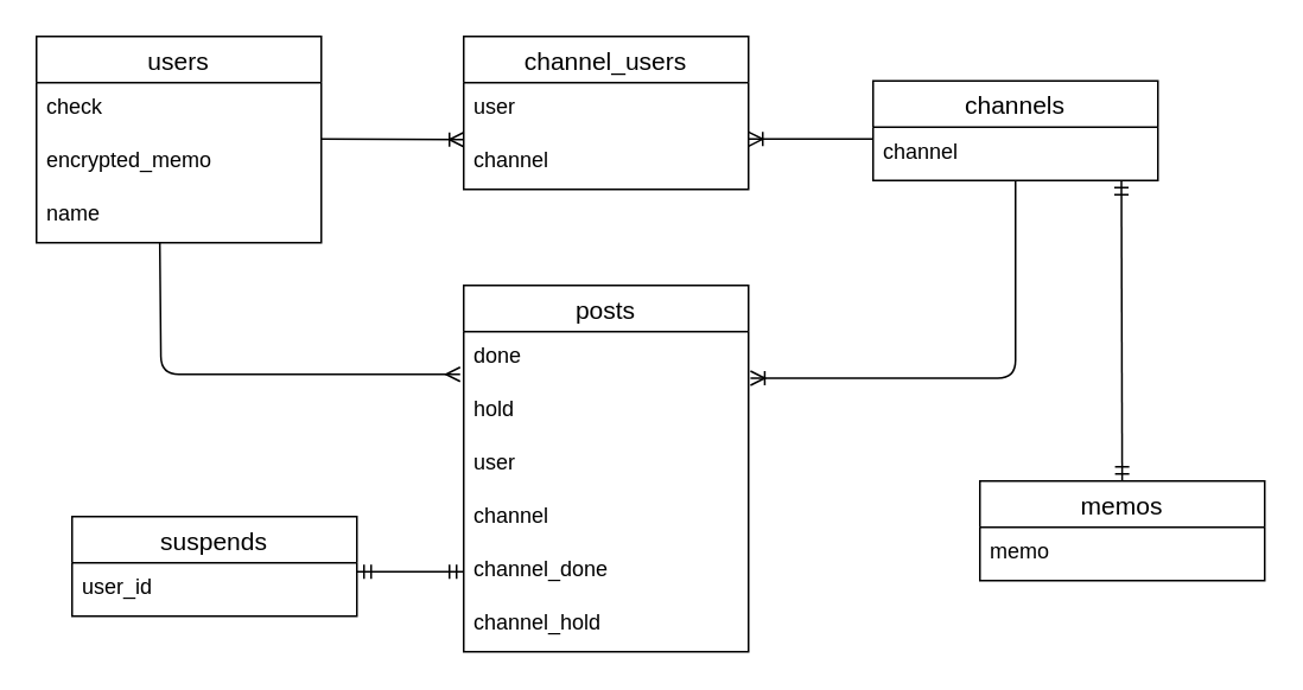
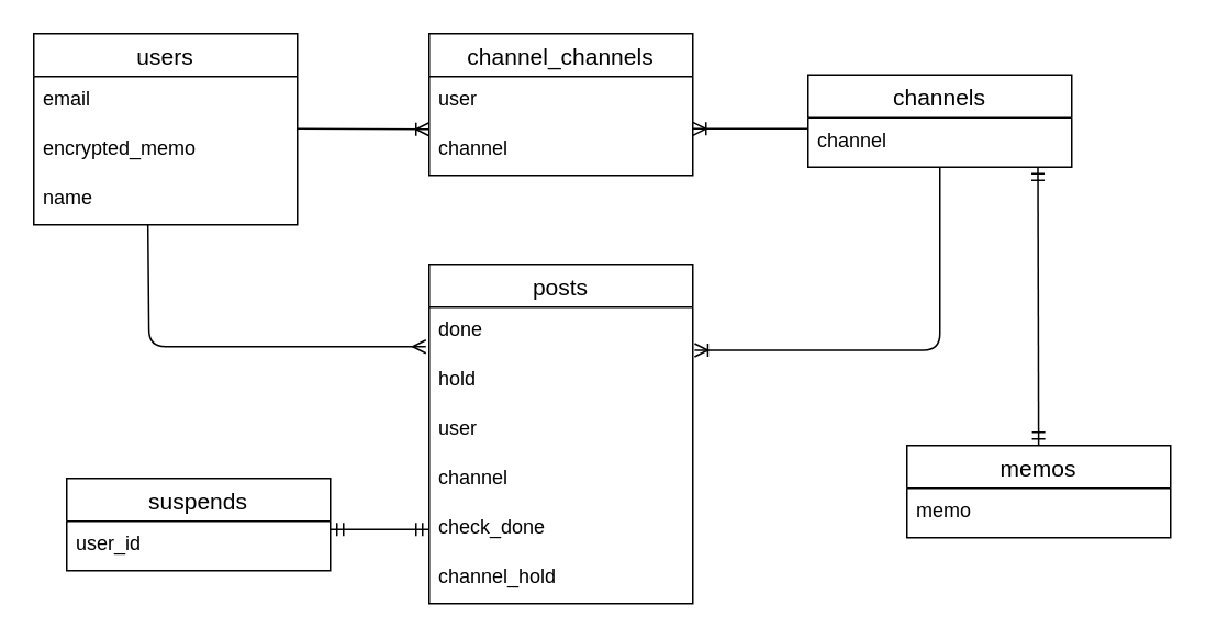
  <mxCell id="0" />
  <mxCell id="1" parent="0" />
  <mxCell id="2" value="users" style="swimlane;fontStyle=0;childLayout=stackLayout;horizontal=1;startSize=26;horizontalStack=0;resizeParent=1;resizeParentMax=0;resizeLast=0;collapsible=1;marginBottom=0;align=center;fontSize=14;" parent="1" vertex="1"><mxGeometry x="20" y="20" width="160" height="116" as="geometry" /></mxCell>
- <mxCell id="3" value="check" style="text;strokeColor=none;fillColor=none;spacingLeft=4;spacingRight=4;overflow=hidden;rotatable=0;points=[[0,0.5],[1,0.5]];portConstraint=eastwest;fontSize=12;" parent="2" vertex="1"><mxGeometry y="26" width="160" height="30" as="geometry" /></mxCell>
+ <mxCell id="3" value="email" style="text;strokeColor=none;fillColor=none;spacingLeft=4;spacingRight=4;overflow=hidden;rotatable=0;points=[[0,0.5],[1,0.5]];portConstraint=eastwest;fontSize=12;" parent="2" vertex="1"><mxGeometry y="26" width="160" height="30" as="geometry" /></mxCell>
  <mxCell id="4" value="encrypted_memo" style="text;strokeColor=none;fillColor=none;spacingLeft=4;spacingRight=4;overflow=hidden;rotatable=0;points=[[0,0.5],[1,0.5]];portConstraint=eastwest;fontSize=12;" parent="2" vertex="1"><mxGeometry y="56" width="160" height="30" as="geometry" /></mxCell>
  <mxCell id="5" value="name" style="text;strokeColor=none;fillColor=none;spacingLeft=4;spacingRight=4;overflow=hidden;rotatable=0;points=[[0,0.5],[1,0.5]];portConstraint=eastwest;fontSize=12;" parent="2" vertex="1"><mxGeometry y="86" width="160" height="30" as="geometry" /></mxCell>
  <mxCell id="6" value="channels" style="swimlane;fontStyle=0;childLayout=stackLayout;horizontal=1;startSize=26;horizontalStack=0;resizeParent=1;resizeParentMax=0;resizeLast=0;collapsible=1;marginBottom=0;align=center;fontSize=14;" parent="1" vertex="1"><mxGeometry x="490" y="45" width="160" height="56" as="geometry" /></mxCell>
  <mxCell id="7" value="channel" style="text;strokeColor=none;fillColor=none;spacingLeft=4;spacingRight=4;overflow=hidden;rotatable=0;points=[[0,0.5],[1,0.5]];portConstraint=eastwest;fontSize=12;" parent="6" vertex="1"><mxGeometry y="26" width="160" height="30" as="geometry" /></mxCell>
  <mxCell id="8" value="posts" style="swimlane;fontStyle=0;childLayout=stackLayout;horizontal=1;startSize=26;horizontalStack=0;resizeParent=1;resizeParentMax=0;resizeLast=0;collapsible=1;marginBottom=0;align=center;fontSize=14;" parent="1" vertex="1"><mxGeometry x="260" y="160" width="160" height="206" as="geometry" /></mxCell>
  <mxCell id="9" value="done" style="text;strokeColor=none;fillColor=none;spacingLeft=4;spacingRight=4;overflow=hidden;rotatable=0;points=[[0,0.5],[1,0.5]];portConstraint=eastwest;fontSize=12;" parent="8" vertex="1"><mxGeometry y="26" width="160" height="30" as="geometry" /></mxCell>
  <mxCell id="10" value="hold" style="text;strokeColor=none;fillColor=none;spacingLeft=4;spacingRight=4;overflow=hidden;rotatable=0;points=[[0,0.5],[1,0.5]];portConstraint=eastwest;fontSize=12;" parent="8" vertex="1"><mxGeometry y="56" width="160" height="30" as="geometry" /></mxCell>
  <mxCell id="11" value="user" style="text;strokeColor=none;fillColor=none;spacingLeft=4;spacingRight=4;overflow=hidden;rotatable=0;points=[[0,0.5],[1,0.5]];portConstraint=eastwest;fontSize=12;" parent="8" vertex="1"><mxGeometry y="86" width="160" height="30" as="geometry" /></mxCell>
  <mxCell id="12" value="channel" style="text;strokeColor=none;fillColor=none;spacingLeft=4;spacingRight=4;overflow=hidden;rotatable=0;points=[[0,0.5],[1,0.5]];portConstraint=eastwest;fontSize=12;" parent="8" vertex="1"><mxGeometry y="116" width="160" height="30" as="geometry" /></mxCell>
- <mxCell id="13" value="channel_done" style="text;strokeColor=none;fillColor=none;spacingLeft=4;spacingRight=4;overflow=hidden;rotatable=0;points=[[0,0.5],[1,0.5]];portConstraint=eastwest;fontSize=12;" parent="8" vertex="1"><mxGeometry y="146" width="160" height="30" as="geometry" /></mxCell>
+ <mxCell id="13" value="check_done" style="text;strokeColor=none;fillColor=none;spacingLeft=4;spacingRight=4;overflow=hidden;rotatable=0;points=[[0,0.5],[1,0.5]];portConstraint=eastwest;fontSize=12;" parent="8" vertex="1"><mxGeometry y="146" width="160" height="30" as="geometry" /></mxCell>
  <mxCell id="14" value="channel_hold" style="text;strokeColor=none;fillColor=none;spacingLeft=4;spacingRight=4;overflow=hidden;rotatable=0;points=[[0,0.5],[1,0.5]];portConstraint=eastwest;fontSize=12;" parent="8" vertex="1"><mxGeometry y="176" width="160" height="30" as="geometry" /></mxCell>
  <mxCell id="15" value="memos" style="swimlane;fontStyle=0;childLayout=stackLayout;horizontal=1;startSize=26;horizontalStack=0;resizeParent=1;resizeParentMax=0;resizeLast=0;collapsible=1;marginBottom=0;align=center;fontSize=14;" parent="1" vertex="1"><mxGeometry x="550" y="270" width="160" height="56" as="geometry" /></mxCell>
  <mxCell id="16" value="memo" style="text;strokeColor=none;fillColor=none;spacingLeft=4;spacingRight=4;overflow=hidden;rotatable=0;points=[[0,0.5],[1,0.5]];portConstraint=eastwest;fontSize=12;" parent="15" vertex="1"><mxGeometry y="26" width="160" height="30" as="geometry" /></mxCell>
- <mxCell id="17" value="channel_users" style="swimlane;fontStyle=0;childLayout=stackLayout;horizontal=1;startSize=26;horizontalStack=0;resizeParent=1;resizeParentMax=0;resizeLast=0;collapsible=1;marginBottom=0;align=center;fontSize=14;" parent="1" vertex="1"><mxGeometry x="260" y="20" width="160" height="86" as="geometry" /></mxCell>
+ <mxCell id="17" value="channel_channels" style="swimlane;fontStyle=0;childLayout=stackLayout;horizontal=1;startSize=26;horizontalStack=0;resizeParent=1;resizeParentMax=0;resizeLast=0;collapsible=1;marginBottom=0;align=center;fontSize=14;" parent="1" vertex="1"><mxGeometry x="260" y="20" width="160" height="86" as="geometry" /></mxCell>
  <mxCell id="18" value="user" style="text;strokeColor=none;fillColor=none;spacingLeft=4;spacingRight=4;overflow=hidden;rotatable=0;points=[[0,0.5],[1,0.5]];portConstraint=eastwest;fontSize=12;" parent="17" vertex="1"><mxGeometry y="26" width="160" height="30" as="geometry" /></mxCell>
  <mxCell id="19" value="channel" style="text;strokeColor=none;fillColor=none;spacingLeft=4;spacingRight=4;overflow=hidden;rotatable=0;points=[[0,0.5],[1,0.5]];portConstraint=eastwest;fontSize=12;" parent="17" vertex="1"><mxGeometry y="56" width="160" height="30" as="geometry" /></mxCell>
  <mxCell id="20" value="" style="fontSize=12;html=1;endArrow=ERoneToMany;" parent="1" edge="1"><mxGeometry width="100" height="100" relative="1" as="geometry"><mxPoint x="180" y="77.71" as="sourcePoint" /><mxPoint x="260" y="78" as="targetPoint" /></mxGeometry></mxCell>
  <mxCell id="21" value="" style="fontSize=12;html=1;endArrow=ERoneToMany;" parent="1" edge="1"><mxGeometry width="100" height="100" relative="1" as="geometry"><mxPoint x="490" y="77.71" as="sourcePoint" /><mxPoint x="420" y="77.71" as="targetPoint" /></mxGeometry></mxCell>
  <mxCell id="22" value="" style="edgeStyle=elbowEdgeStyle;fontSize=12;html=1;endArrow=ERoneToMany;entryX=1.007;entryY=0.873;entryDx=0;entryDy=0;entryPerimeter=0;" parent="1" source="7" target="9" edge="1"><mxGeometry width="100" height="100" relative="1" as="geometry"><mxPoint x="570" y="140" as="sourcePoint" /><mxPoint x="421" y="208" as="targetPoint" /><Array as="points"><mxPoint x="570" y="170" /></Array></mxGeometry></mxCell>
  <mxCell id="23" value="" style="edgeStyle=elbowEdgeStyle;fontSize=12;html=1;endArrow=ERmany;exitX=0.433;exitY=0.986;exitDx=0;exitDy=0;exitPerimeter=0;" parent="1" source="5" edge="1"><mxGeometry width="100" height="100" relative="1" as="geometry"><mxPoint x="240" y="240" as="sourcePoint" /><mxPoint x="258" y="210" as="targetPoint" /><Array as="points"><mxPoint x="90" y="220" /></Array></mxGeometry></mxCell>
  <mxCell id="24" value="suspends" style="swimlane;fontStyle=0;childLayout=stackLayout;horizontal=1;startSize=26;horizontalStack=0;resizeParent=1;resizeParentMax=0;resizeLast=0;collapsible=1;marginBottom=0;align=center;fontSize=14;" parent="1" vertex="1"><mxGeometry x="40" y="290" width="160" height="56" as="geometry" /></mxCell>
  <mxCell id="25" value="user_id" style="text;strokeColor=none;fillColor=none;spacingLeft=4;spacingRight=4;overflow=hidden;rotatable=0;points=[[0,0.5],[1,0.5]];portConstraint=eastwest;fontSize=12;" parent="24" vertex="1"><mxGeometry y="26" width="160" height="30" as="geometry" /></mxCell>
  <mxCell id="26" value="" style="fontSize=12;html=1;endArrow=ERmandOne;startArrow=ERmandOne;entryX=0;entryY=0.5;entryDx=0;entryDy=0;" parent="1" target="13" edge="1"><mxGeometry width="100" height="100" relative="1" as="geometry"><mxPoint x="200" y="321" as="sourcePoint" /><mxPoint x="250" y="320" as="targetPoint" /></mxGeometry></mxCell>
  <mxCell id="27" value="" style="fontSize=12;html=1;endArrow=ERmandOne;startArrow=ERmandOne;" edge="1" parent="1" source="15"><mxGeometry width="100" height="100" relative="1" as="geometry"><mxPoint x="629.5" y="221" as="sourcePoint" /><mxPoint x="629.5" y="101" as="targetPoint" /></mxGeometry></mxCell>
